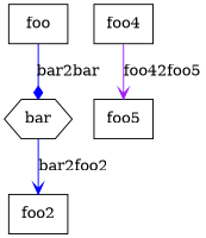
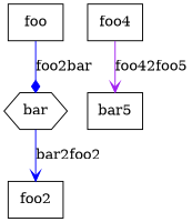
  digraph {
    node [shape=box]
    edge [arrowhead=vee color=blue dir=forward]
    n1 [label=foo]
    n2 [label=bar shape=polygon sides=6]
    n3 [label=foo2]
    n4 [label=foo4]
-   n5 [label=foo5]
-   n1 -> n2 [arrowhead=diamond label=bar2bar]
+   n5 [label=bar5]
+   n1 -> n2 [arrowhead=diamond label=foo2bar]
    n2 -> n3 [label=bar2foo2]
    n4 -> n5 [color=purple label=foo42foo5]
  }
